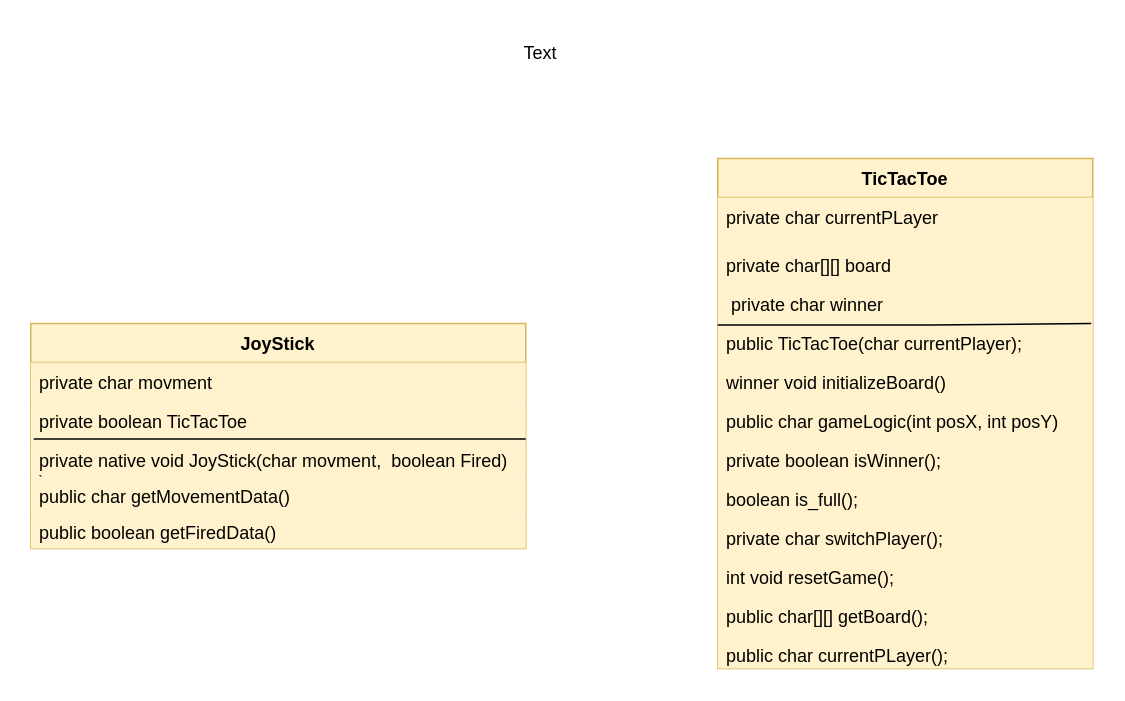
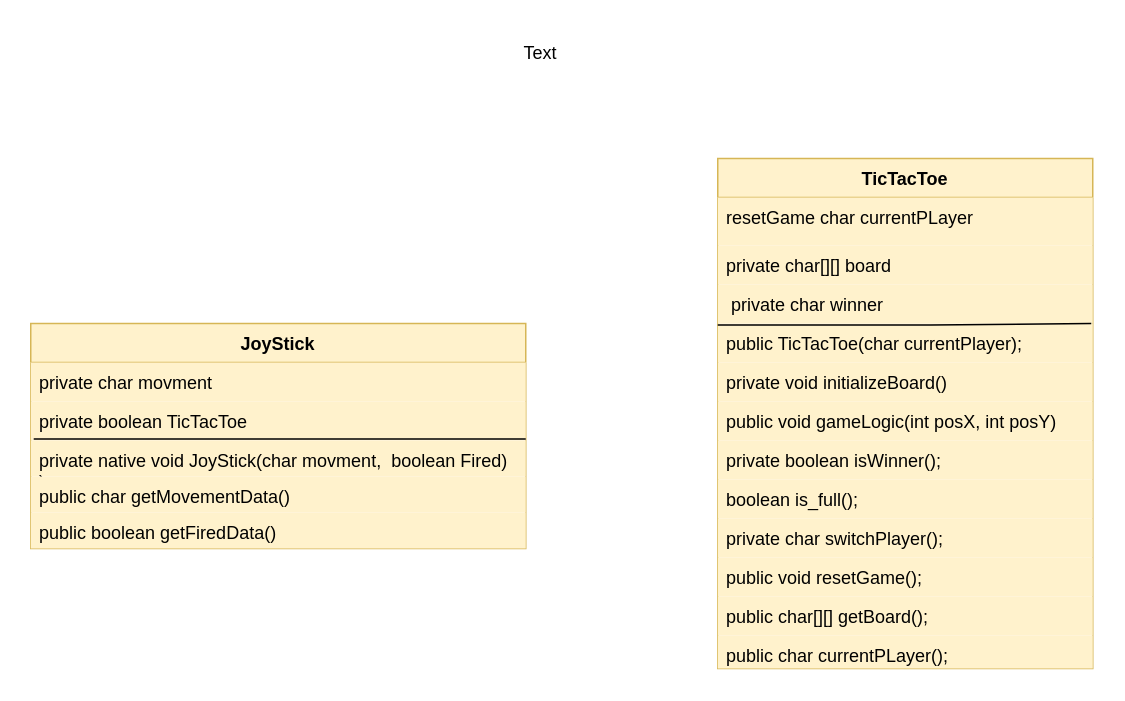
  <mxCell id="0" />
  <mxCell id="1" parent="0" />
  <mxCell id="2" value="JoyStick" style="swimlane;fontStyle=1;align=center;verticalAlign=top;childLayout=stackLayout;horizontal=1;startSize=26;horizontalStack=0;resizeParent=1;resizeLast=0;collapsible=1;marginBottom=0;rounded=0;shadow=0;strokeWidth=1;fillColor=#fff2cc;strokeColor=#d6b656;" parent="1" vertex="1"><mxGeometry x="20" y="215" width="330" height="150" as="geometry"><mxRectangle x="340" y="380" width="170" height="26" as="alternateBounds" /></mxGeometry></mxCell>
  <mxCell id="3" value="private char movment&#10;" style="text;align=left;verticalAlign=top;spacingLeft=4;spacingRight=4;overflow=hidden;rotatable=0;points=[[0,0.5],[1,0.5]];portConstraint=eastwest;fillColor=#fff2cc;strokeColor=none;" parent="2" vertex="1"><mxGeometry y="26" width="330" height="26" as="geometry" /></mxCell>
  <mxCell id="4" value="private boolean TicTacToe&#10;" style="text;align=left;verticalAlign=top;spacingLeft=4;spacingRight=4;overflow=hidden;rotatable=0;points=[[0,0.5],[1,0.5]];portConstraint=eastwest;fillColor=#fff2cc;strokeColor=none;" vertex="1" parent="2"><mxGeometry y="52" width="330" height="26" as="geometry" /></mxCell>
  <mxCell id="5" value="private native void JoyStick(char movment,  boolean Fired)&#10;)&#10;" style="text;align=left;verticalAlign=top;spacingLeft=4;spacingRight=4;overflow=hidden;rotatable=0;points=[[0,0.5],[1,0.5]];portConstraint=eastwest;fillColor=#fff2cc;strokeColor=none;" vertex="1" parent="2"><mxGeometry y="78" width="330" height="24" as="geometry" /></mxCell>
  <mxCell id="6" value="public char getMovementData()" style="text;align=left;verticalAlign=top;spacingLeft=4;spacingRight=4;overflow=hidden;rotatable=0;points=[[0,0.5],[1,0.5]];portConstraint=eastwest;fillColor=#fff2cc;strokeColor=none;" vertex="1" parent="2"><mxGeometry y="102" width="330" height="24" as="geometry" /></mxCell>
  <mxCell id="7" value="public boolean getFiredData()" style="text;align=left;verticalAlign=top;spacingLeft=4;spacingRight=4;overflow=hidden;rotatable=0;points=[[0,0.5],[1,0.5]];portConstraint=eastwest;fillColor=#fff2cc;strokeColor=none;" vertex="1" parent="2"><mxGeometry y="126" width="330" height="24" as="geometry" /></mxCell>
  <mxCell id="8" value="" style="endArrow=none;html=1;rounded=0;exitX=0.006;exitY=-0.042;exitDx=0;exitDy=0;exitPerimeter=0;" edge="1" parent="2" source="5"><mxGeometry width="50" height="50" relative="1" as="geometry"><mxPoint x="340" y="140" as="sourcePoint" /><mxPoint x="330" y="77" as="targetPoint" /></mxGeometry></mxCell>
  <mxCell id="9" value="TicTacToe" style="swimlane;fontStyle=1;align=center;verticalAlign=top;childLayout=stackLayout;horizontal=1;startSize=26;horizontalStack=0;resizeParent=1;resizeLast=0;collapsible=1;marginBottom=0;rounded=0;shadow=0;strokeWidth=1;fillColor=#fff2cc;strokeColor=#d6b656;" parent="1" vertex="1"><mxGeometry x="478" y="105" width="250" height="340" as="geometry"><mxRectangle x="550" y="140" width="160" height="26" as="alternateBounds" /></mxGeometry></mxCell>
- <mxCell id="10" value="private char currentPLayer" style="text;align=left;verticalAlign=top;spacingLeft=4;spacingRight=4;overflow=hidden;rotatable=0;points=[[0,0.5],[1,0.5]];portConstraint=eastwest;fillColor=#fff2cc;strokeColor=none;" parent="9" vertex="1"><mxGeometry y="26" width="250" height="32" as="geometry" /></mxCell>
+ <mxCell id="10" value="resetGame char currentPLayer" style="text;align=left;verticalAlign=top;spacingLeft=4;spacingRight=4;overflow=hidden;rotatable=0;points=[[0,0.5],[1,0.5]];portConstraint=eastwest;fillColor=#fff2cc;strokeColor=none;" parent="9" vertex="1"><mxGeometry y="26" width="250" height="32" as="geometry" /></mxCell>
  <mxCell id="11" value="private char[][] board" style="text;align=left;verticalAlign=top;spacingLeft=4;spacingRight=4;overflow=hidden;rotatable=0;points=[[0,0.5],[1,0.5]];portConstraint=eastwest;rounded=0;shadow=0;html=0;fillColor=#fff2cc;strokeColor=none;" parent="9" vertex="1"><mxGeometry y="58" width="250" height="26" as="geometry" /></mxCell>
  <mxCell id="12" value=" private char winner" style="text;align=left;verticalAlign=top;spacingLeft=4;spacingRight=4;overflow=hidden;rotatable=0;points=[[0,0.5],[1,0.5]];portConstraint=eastwest;rounded=0;shadow=0;html=0;fillColor=#fff2cc;strokeColor=none;" parent="9" vertex="1"><mxGeometry y="84" width="250" height="26" as="geometry" /></mxCell>
  <mxCell id="13" value="public TicTacToe(char currentPlayer);" style="text;align=left;verticalAlign=top;spacingLeft=4;spacingRight=4;overflow=hidden;rotatable=0;points=[[0,0.5],[1,0.5]];portConstraint=eastwest;fillColor=#fff2cc;strokeColor=none;" parent="9" vertex="1"><mxGeometry y="110" width="250" height="26" as="geometry" /></mxCell>
- <mxCell id="14" value="winner void initializeBoard()" style="text;align=left;verticalAlign=top;spacingLeft=4;spacingRight=4;overflow=hidden;rotatable=0;points=[[0,0.5],[1,0.5]];portConstraint=eastwest;fillColor=#fff2cc;strokeColor=none;" vertex="1" parent="9"><mxGeometry y="136" width="250" height="26" as="geometry" /></mxCell>
- <mxCell id="15" value="public char gameLogic(int posX, int posY) " style="text;align=left;verticalAlign=top;spacingLeft=4;spacingRight=4;overflow=hidden;rotatable=0;points=[[0,0.5],[1,0.5]];portConstraint=eastwest;fillColor=#fff2cc;strokeColor=none;" vertex="1" parent="9"><mxGeometry y="162" width="250" height="26" as="geometry" /></mxCell>
+ <mxCell id="14" value="private void initializeBoard()" style="text;align=left;verticalAlign=top;spacingLeft=4;spacingRight=4;overflow=hidden;rotatable=0;points=[[0,0.5],[1,0.5]];portConstraint=eastwest;fillColor=#fff2cc;strokeColor=none;" vertex="1" parent="9"><mxGeometry y="136" width="250" height="26" as="geometry" /></mxCell>
+ <mxCell id="15" value="public void gameLogic(int posX, int posY) " style="text;align=left;verticalAlign=top;spacingLeft=4;spacingRight=4;overflow=hidden;rotatable=0;points=[[0,0.5],[1,0.5]];portConstraint=eastwest;fillColor=#fff2cc;strokeColor=none;" vertex="1" parent="9"><mxGeometry y="162" width="250" height="26" as="geometry" /></mxCell>
  <mxCell id="16" value="private boolean isWinner();" style="text;align=left;verticalAlign=top;spacingLeft=4;spacingRight=4;overflow=hidden;rotatable=0;points=[[0,0.5],[1,0.5]];portConstraint=eastwest;fillColor=#fff2cc;strokeColor=none;" vertex="1" parent="9"><mxGeometry y="188" width="250" height="26" as="geometry" /></mxCell>
  <mxCell id="17" value="boolean is_full();" style="text;align=left;verticalAlign=top;spacingLeft=4;spacingRight=4;overflow=hidden;rotatable=0;points=[[0,0.5],[1,0.5]];portConstraint=eastwest;fillColor=#fff2cc;strokeColor=none;" vertex="1" parent="9"><mxGeometry y="214" width="250" height="26" as="geometry" /></mxCell>
  <mxCell id="18" value="private char switchPlayer();" style="text;align=left;verticalAlign=top;spacingLeft=4;spacingRight=4;overflow=hidden;rotatable=0;points=[[0,0.5],[1,0.5]];portConstraint=eastwest;fillColor=#fff2cc;strokeColor=none;" vertex="1" parent="9"><mxGeometry y="240" width="250" height="26" as="geometry" /></mxCell>
- <mxCell id="19" value="int void resetGame();" style="text;align=left;verticalAlign=top;spacingLeft=4;spacingRight=4;overflow=hidden;rotatable=0;points=[[0,0.5],[1,0.5]];portConstraint=eastwest;fillColor=#fff2cc;strokeColor=none;" vertex="1" parent="9"><mxGeometry y="266" width="250" height="26" as="geometry" /></mxCell>
+ <mxCell id="19" value="public void resetGame();" style="text;align=left;verticalAlign=top;spacingLeft=4;spacingRight=4;overflow=hidden;rotatable=0;points=[[0,0.5],[1,0.5]];portConstraint=eastwest;fillColor=#fff2cc;strokeColor=none;" vertex="1" parent="9"><mxGeometry y="266" width="250" height="26" as="geometry" /></mxCell>
  <mxCell id="20" value="public char[][] getBoard();" style="text;align=left;verticalAlign=top;spacingLeft=4;spacingRight=4;overflow=hidden;rotatable=0;points=[[0,0.5],[1,0.5]];portConstraint=eastwest;fillColor=#fff2cc;strokeColor=none;" vertex="1" parent="9"><mxGeometry y="292" width="250" height="26" as="geometry" /></mxCell>
  <mxCell id="21" value="public char currentPLayer();" style="text;align=left;verticalAlign=top;spacingLeft=4;spacingRight=4;overflow=hidden;rotatable=0;points=[[0,0.5],[1,0.5]];portConstraint=eastwest;fillColor=#fff2cc;strokeColor=none;" vertex="1" parent="9"><mxGeometry y="318" width="250" height="22" as="geometry" /></mxCell>
  <mxCell id="22" value="" style="endArrow=none;html=1;rounded=0;entryX=0;entryY=1.038;entryDx=0;entryDy=0;entryPerimeter=0;exitX=0.996;exitY=1;exitDx=0;exitDy=0;exitPerimeter=0;" edge="1" parent="9" source="12" target="12"><mxGeometry width="50" height="50" relative="1" as="geometry"><mxPoint x="-118" y="240" as="sourcePoint" /><mxPoint x="-68" y="190" as="targetPoint" /><Array as="points"><mxPoint x="142" y="111" /></Array></mxGeometry></mxCell>
  <mxCell id="23" value="Text" style="text;html=1;align=center;verticalAlign=middle;whiteSpace=wrap;rounded=0;" vertex="1" parent="1"><mxGeometry x="330" y="20" width="60" height="30" as="geometry" /></mxCell>
